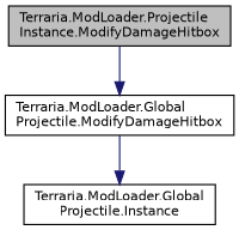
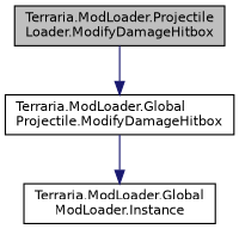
  digraph {
    rankdir=TB
    node [color=black fillcolor=white fontname=Helvetica fontsize=10 shape=record style=filled]
    edge [color=midnightblue fontname=Helvetica fontsize=10 labelfontname=Helvetica labelfontsize=10 style=solid]
-   n1 [fillcolor=grey75 fontcolor=black height=0.2 label="Terraria.ModLoader.Projectile\lInstance.ModifyDamageHitbox" width=0.4]
+   n1 [fillcolor=grey75 fontcolor=black height=0.2 label="Terraria.ModLoader.Projectile\lLoader.ModifyDamageHitbox" width=0.4]
    n2 [height=0.2 label="Terraria.ModLoader.Global\lProjectile.ModifyDamageHitbox" width=0.4]
-   n3 [height=0.2 label="Terraria.ModLoader.Global\lProjectile.Instance" width=0.4]
+   n3 [height=0.2 label="Terraria.ModLoader.Global\lModLoader.Instance" width=0.4]
    n1 -> n2
    n2 -> n3
  }
